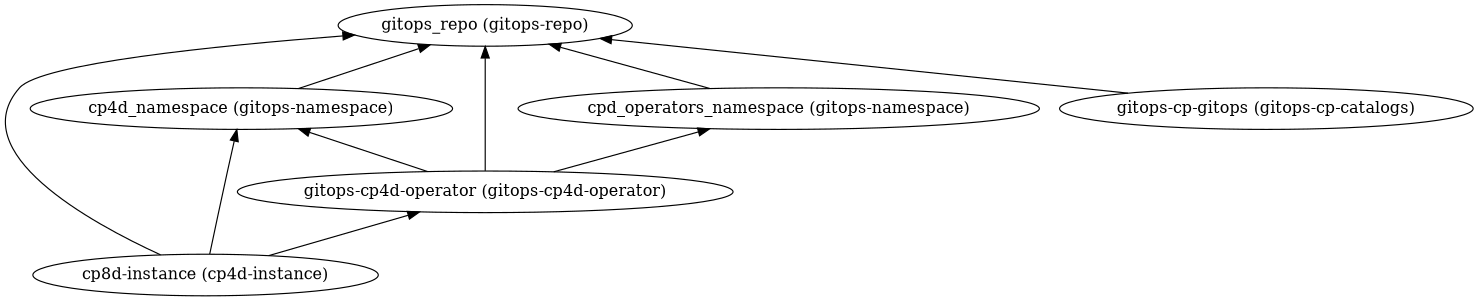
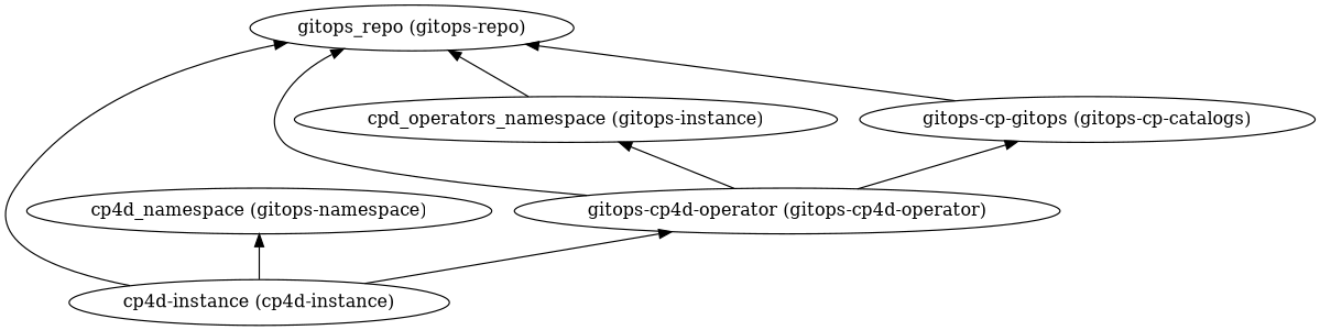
  digraph {
    rankdir=BT
-   "cp4d-instance (cp4d-instance)" [label="cp8d-instance (cp4d-instance)"]
+   "cp4d-instance (cp4d-instance)"
    "gitops_repo (gitops-repo)"
    "cp4d_namespace (gitops-namespace)"
    "gitops-cp4d-operator (gitops-cp4d-operator)"
-   "cpd_operators_namespace (gitops-namespace)"
+   "cpd_operators_namespace (gitops-namespace)" [label="cpd_operators_namespace (gitops-instance)"]
    n6 [label="gitops-cp-gitops (gitops-cp-catalogs)"]
    "cp4d-instance (cp4d-instance)" -> "gitops_repo (gitops-repo)"
    "cp4d-instance (cp4d-instance)" -> "cp4d_namespace (gitops-namespace)"
    "cp4d-instance (cp4d-instance)" -> "gitops-cp4d-operator (gitops-cp4d-operator)"
-   "cp4d_namespace (gitops-namespace)" -> "gitops_repo (gitops-repo)"
    "gitops-cp4d-operator (gitops-cp4d-operator)" -> "gitops_repo (gitops-repo)"
    "gitops-cp4d-operator (gitops-cp4d-operator)" -> "cpd_operators_namespace (gitops-namespace)"
-   "gitops-cp4d-operator (gitops-cp4d-operator)" -> "cp4d_namespace (gitops-namespace)"
+   "gitops-cp4d-operator (gitops-cp4d-operator)" -> n6
    "cpd_operators_namespace (gitops-namespace)" -> "gitops_repo (gitops-repo)"
    n6 -> "gitops_repo (gitops-repo)"
  }
